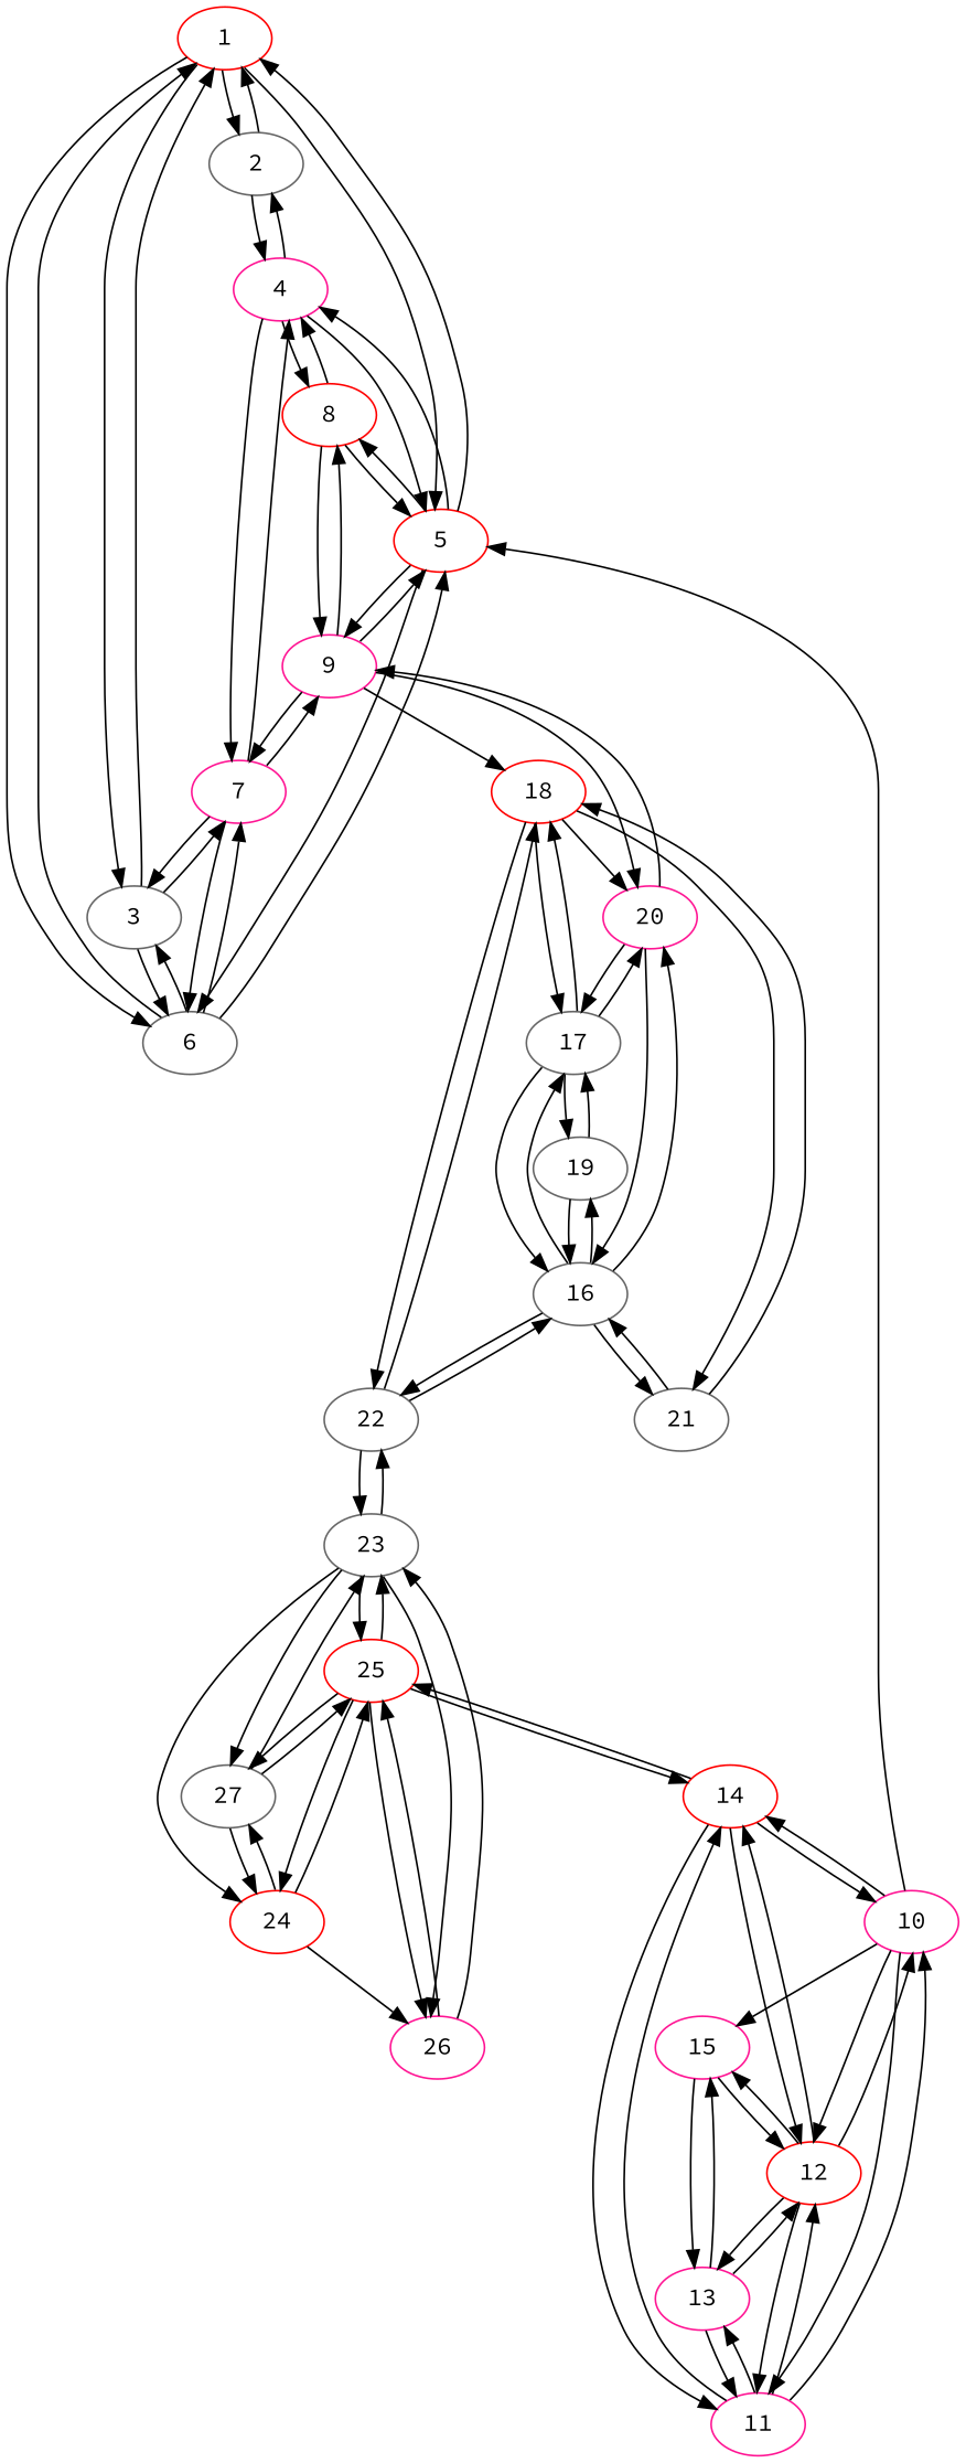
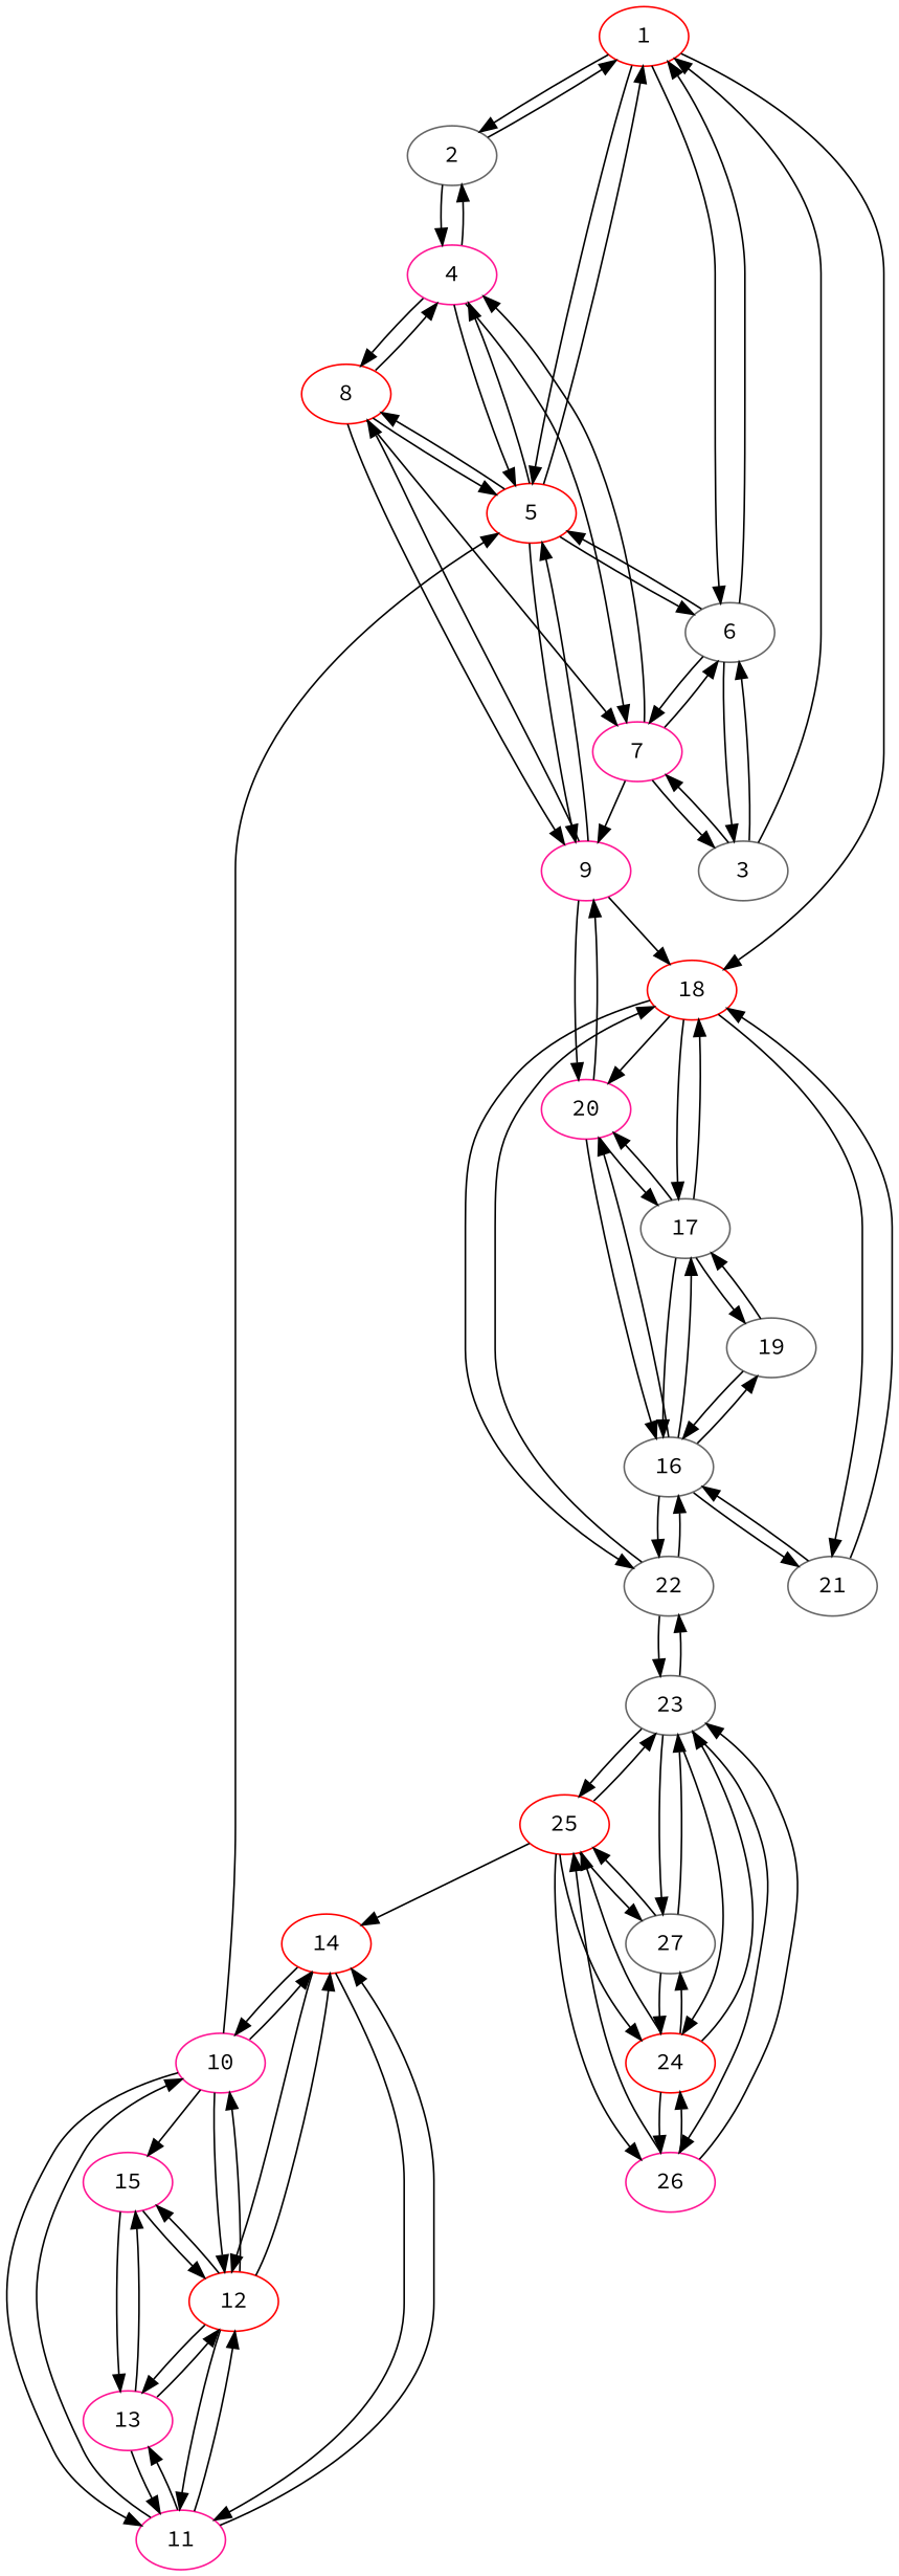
  digraph {
    fontname="Source Code Pro"
    node [color=gray40 fontname="Source Code Pro"]
    edge [fontname="Source Code Pro" level=Master]
    1 [color=red]
    2
    3
    5 [color=red]
    6
    4 [color=deeppink]
    7 [color=deeppink]
    8 [color=red]
    9 [color=deeppink]
    20 [color=deeppink]
    18 [color=red]
    10 [color=deeppink]
    11 [color=deeppink]
    12 [color=red]
    14 [color=red]
    15 [color=deeppink]
    16
    17
    13 [color=deeppink]
    25 [color=red]
    19
    21
    22
    23
    24 [color=red]
    26 [color=deeppink]
    27
    1 -> 2
-   1 -> 3
+   1 -> 18
    1 -> 5
    1 -> 6
    2 -> 1
    2 -> 4
    3 -> 1
    3 -> 6
    3 -> 7
    5 -> 1
    5 -> 6
    5 -> 4
    5 -> 8
    5 -> 9
    6 -> 1
    6 -> 3
    6 -> 5
    6 -> 7
    4 -> 2
    4 -> 5
    4 -> 7
    4 -> 8
    7 -> 3
    7 -> 6
    7 -> 4
    7 -> 9
    8 -> 5
    8 -> 4
    8 -> 9
    9 -> 5
-   9 -> 7
+   8 -> 7
    9 -> 8
    9 -> 20
    9 -> 18
    20 -> 9
    20 -> 16
    20 -> 17
    18 -> 20
    18 -> 17
    18 -> 21
    18 -> 22
    10 -> 5
    10 -> 11
    10 -> 12
    10 -> 14
    10 -> 15
    11 -> 10
    11 -> 12
    11 -> 14
    11 -> 13
    12 -> 10
    12 -> 11
    12 -> 14
    12 -> 15
    12 -> 13
    14 -> 10
    14 -> 11
    14 -> 12
-   14 -> 25
    15 -> 12
    15 -> 13
    16 -> 20
    16 -> 17
    16 -> 19
    16 -> 21
    16 -> 22
    17 -> 20
    17 -> 18
    17 -> 16
    17 -> 19
    13 -> 11
    13 -> 12
    13 -> 15
    25 -> 14
    25 -> 23
    25 -> 24
    25 -> 26
    25 -> 27
    19 -> 16
    19 -> 17
    21 -> 18
    21 -> 16
    22 -> 18
    22 -> 16
    22 -> 23
    23 -> 25
    23 -> 22
    23 -> 24
    23 -> 26
    23 -> 27
    24 -> 25
+   24 -> 23
    24 -> 26
    24 -> 27
    26 -> 25
    26 -> 23
+   26 -> 24
    27 -> 25
    27 -> 23
    27 -> 24
  }
